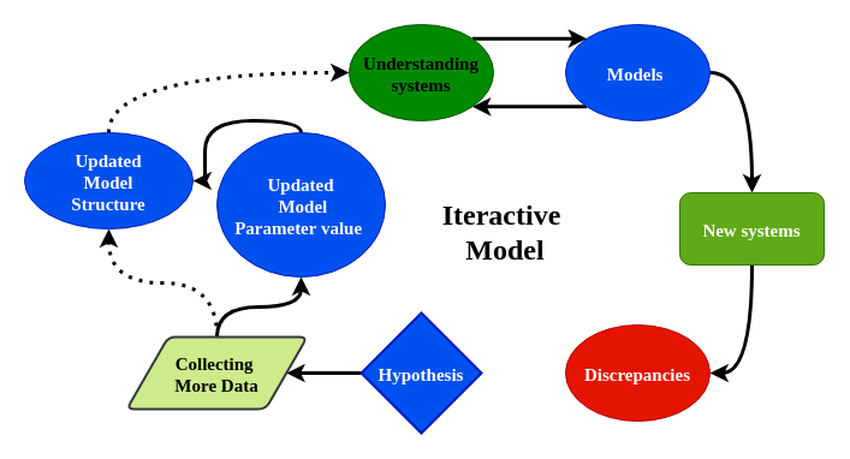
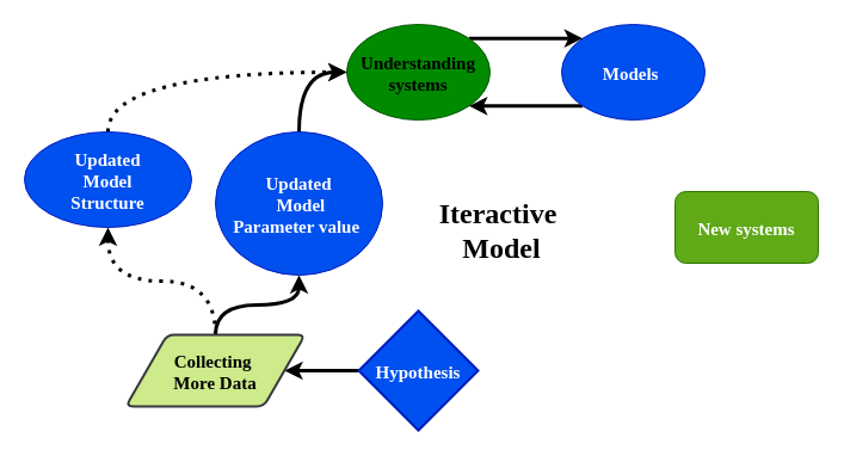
  <mxCell id="0" />
  <mxCell id="1" parent="0" />
  <mxCell id="2" value="" style="edgeStyle=orthogonalEdgeStyle;curved=1;exitX=0;exitY=1;exitDx=0;exitDy=0;entryX=1;entryY=1;entryDx=0;entryDy=0;strokeWidth=3;fontSize=15;fontColor=#000000;fontFamily=Cambria;" parent="1" source="4" target="6" edge="1"><mxGeometry relative="1" as="geometry" /></mxCell>
- <mxCell id="3" value="" style="edgeStyle=orthogonalEdgeStyle;curved=1;exitX=1;exitY=0.5;exitDx=0;exitDy=0;entryX=0.5;entryY=0;entryDx=0;entryDy=0;strokeWidth=3;fontSize=15;fontColor=#000000;fontFamily=Cambria;" parent="1" source="4" target="16" edge="1"><mxGeometry relative="1" as="geometry" /></mxCell>
  <mxCell id="4" value="Models " style="ellipse;fillColor=#0050ef;strokeColor=#001DBC;fontColor=#ffffff;fontSize=15;fontStyle=1;fontFamily=Cambria;" parent="1" vertex="1"><mxGeometry x="470" y="20" width="120" height="80" as="geometry" /></mxCell>
  <mxCell id="5" value="" style="edgeStyle=orthogonalEdgeStyle;curved=1;fontSize=15;fontColor=#000000;strokeWidth=3;fontFamily=Cambria;exitX=1;exitY=0;exitDx=0;exitDy=0;entryX=0;entryY=0;entryDx=0;entryDy=0;" parent="1" source="6" target="4" edge="1"><mxGeometry relative="1" as="geometry" /></mxCell>
  <mxCell id="6" value="Understanding &#10;systems" style="ellipse;fillColor=#008a00;fontColor=#000000;strokeColor=#005700;fontSize=15;fontStyle=1;fontFamily=Cambria;" parent="1" vertex="1"><mxGeometry x="290" y="20" width="120" height="80" as="geometry" /></mxCell>
- <mxCell id="7" value="Discrepancies" style="ellipse;fillColor=#e51400;strokeColor=#B20000;fontColor=#ffffff;fontSize=15;fontStyle=1;fontFamily=Cambria;" parent="1" vertex="1"><mxGeometry x="470" y="270" width="120" height="80" as="geometry" /></mxCell>
  <mxCell id="8" value="" style="edgeStyle=orthogonalEdgeStyle;curved=1;strokeWidth=3;fontSize=15;fontColor=#000000;fontFamily=Cambria;" parent="1" source="9" target="14" edge="1"><mxGeometry relative="1" as="geometry" /></mxCell>
  <mxCell id="9" value="Hypothesis" style="strokeWidth=2;shape=mxgraph.flowchart.decision;fontSize=15;fontColor=#ffffff;fillColor=#0050ef;strokeColor=#001DBC;rounded=1;fontStyle=1;fontFamily=Cambria;" parent="1" vertex="1"><mxGeometry x="300" y="260" width="100" height="100" as="geometry" /></mxCell>
- <mxCell id="10" value="" style="edgeStyle=orthogonalEdgeStyle;curved=1;exitX=0.5;exitY=0;exitDx=0;exitDy=0;strokeWidth=3;fontSize=15;fontColor=#000000;fontFamily=Cambria;" parent="1" source="11" target="19" edge="1"><mxGeometry relative="1" as="geometry" /></mxCell>
+ <mxCell id="10" value="" style="edgeStyle=orthogonalEdgeStyle;curved=1;exitX=0.5;exitY=0;exitDx=0;exitDy=0;entryX=0;entryY=0.5;entryDx=0;entryDy=0;strokeWidth=3;fontSize=15;fontColor=#000000;fontFamily=Cambria;" parent="1" source="11" target="6" edge="1"><mxGeometry relative="1" as="geometry" /></mxCell>
  <mxCell id="11" value="Updated&#10; Model&#10;Parameter value " style="ellipse;fillColor=#0050ef;strokeColor=#001DBC;fontColor=#ffffff;fontSize=15;fontStyle=1;fontFamily=Cambria;" parent="1" vertex="1"><mxGeometry x="180" y="110" width="140" height="120" as="geometry" /></mxCell>
  <mxCell id="12" value="" style="edgeStyle=orthogonalEdgeStyle;curved=1;html=0;strokeWidth=3;fontSize=24;fontColor=#000000;fontFamily=Cambria;" parent="1" source="14" target="11" edge="1"><mxGeometry relative="1" as="geometry" /></mxCell>
  <mxCell id="13" style="edgeStyle=orthogonalEdgeStyle;html=1;exitX=0.5;exitY=0;exitDx=0;exitDy=0;entryX=0.5;entryY=1;entryDx=0;entryDy=0;fontFamily=Cambria;curved=1;fontSize=24;fontColor=#000000;strokeWidth=3;dashed=1;dashPattern=1 2;" edge="1" parent="1" source="14" target="19"><mxGeometry relative="1" as="geometry" /></mxCell>
  <mxCell id="14" value="Collecting &#10;More Data" style="shape=parallelogram;strokeWidth=2;perimeter=parallelogramPerimeter;rounded=1;arcSize=12;size=0.23;fontSize=15;fillColor=#cdeb8b;strokeColor=#36393d;fontStyle=1;fontFamily=Cambria;" parent="1" vertex="1"><mxGeometry x="105" y="280" width="150" height="60" as="geometry" /></mxCell>
- <mxCell id="15" style="edgeStyle=orthogonalEdgeStyle;curved=1;html=0;exitX=0.5;exitY=1;exitDx=0;exitDy=0;entryX=1;entryY=0.5;entryDx=0;entryDy=0;strokeWidth=3;fontSize=24;fontColor=#000000;fontFamily=Cambria;" parent="1" source="16" target="7" edge="1"><mxGeometry relative="1" as="geometry" /></mxCell>
  <mxCell id="16" value="New systems" style="rounded=1;fontSize=15;fontColor=#ffffff;fillColor=#60a917;strokeColor=#2D7600;fontStyle=1;fontFamily=Cambria;" parent="1" vertex="1"><mxGeometry x="565" y="160" width="120" height="60" as="geometry" /></mxCell>
  <mxCell id="17" value="Iteractive &#10;Model" style="text;align=center;verticalAlign=middle;rounded=0;fontSize=24;fontStyle=1;fontFamily=Cambria;" parent="1" vertex="1"><mxGeometry x="350" y="150" width="140" height="80" as="geometry" /></mxCell>
  <mxCell id="18" style="edgeStyle=orthogonalEdgeStyle;curved=1;html=1;exitX=0.5;exitY=0;exitDx=0;exitDy=0;entryX=0;entryY=0.5;entryDx=0;entryDy=0;dashed=1;dashPattern=1 2;fontFamily=Cambria;fontSize=24;fontColor=#000000;strokeWidth=3;" edge="1" parent="1" source="19" target="6"><mxGeometry relative="1" as="geometry" /></mxCell>
  <mxCell id="19" value="Updated&#10; Model &#10;Structure" style="ellipse;fillColor=#0050ef;strokeColor=#001DBC;fontColor=#ffffff;fontSize=15;fontStyle=1;fontFamily=Cambria;" vertex="1" parent="1"><mxGeometry x="20" y="110" width="140" height="80" as="geometry" /></mxCell>
